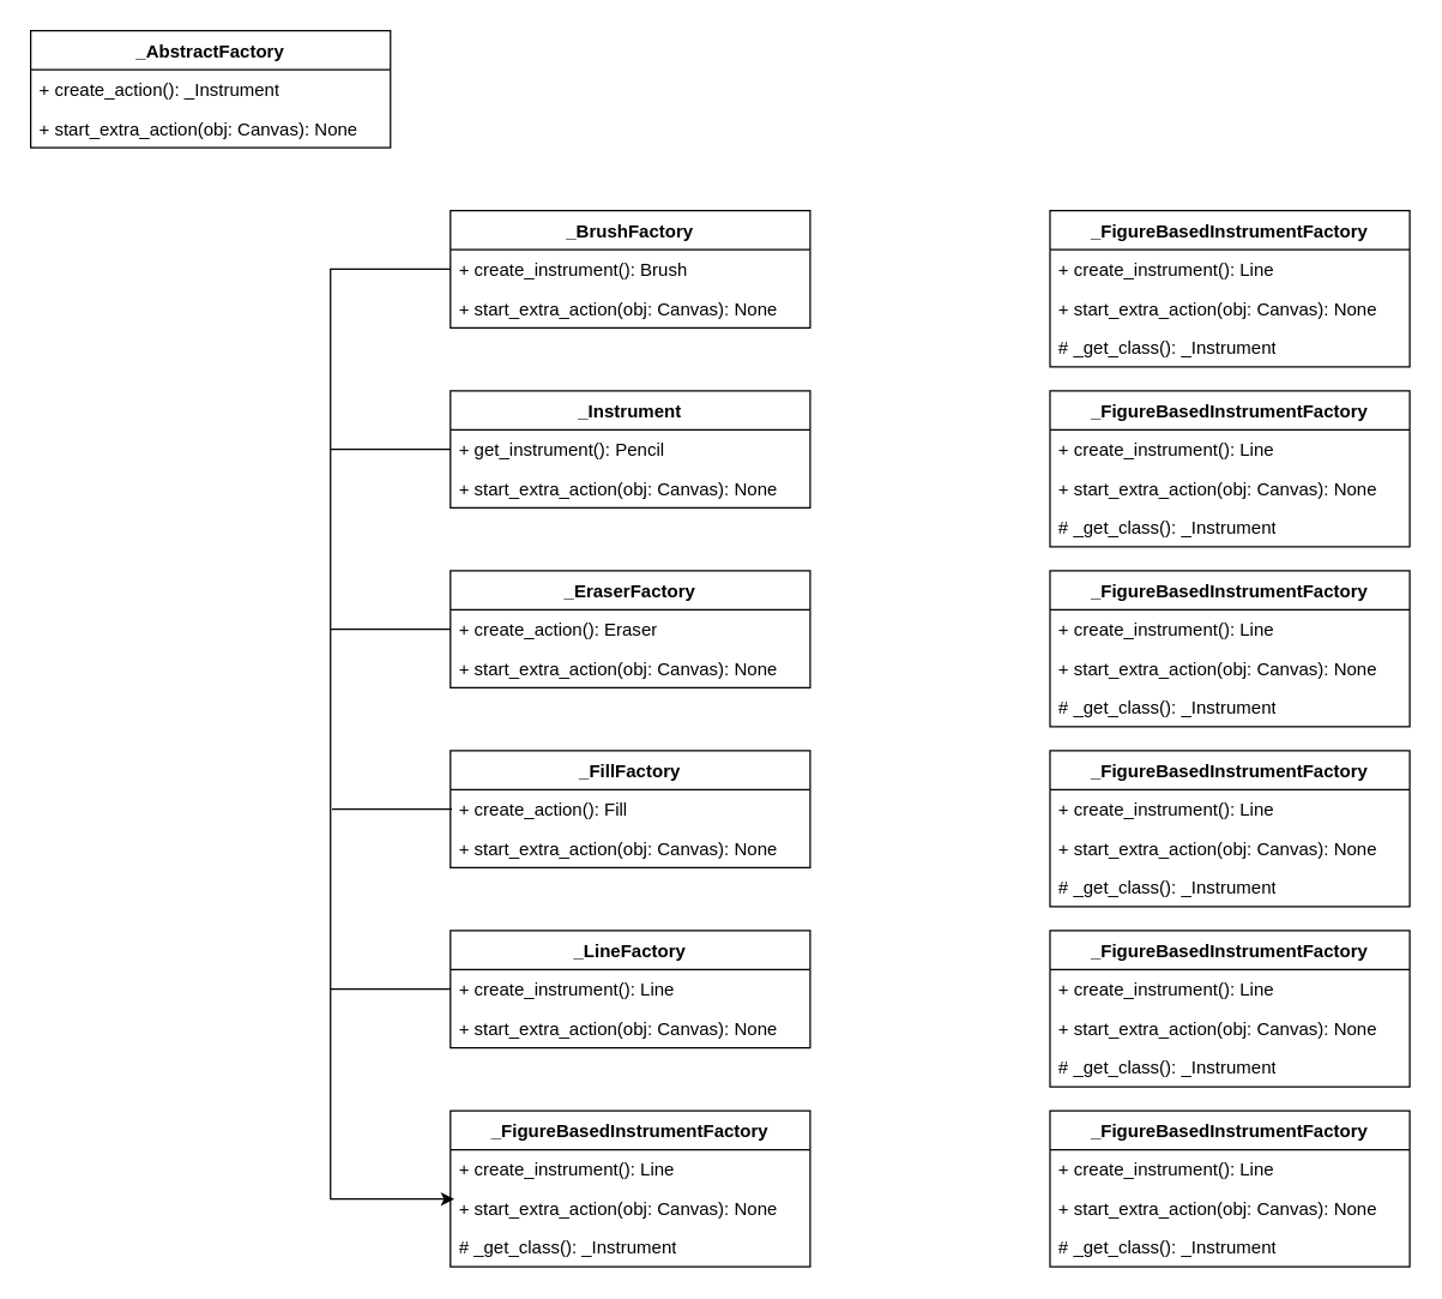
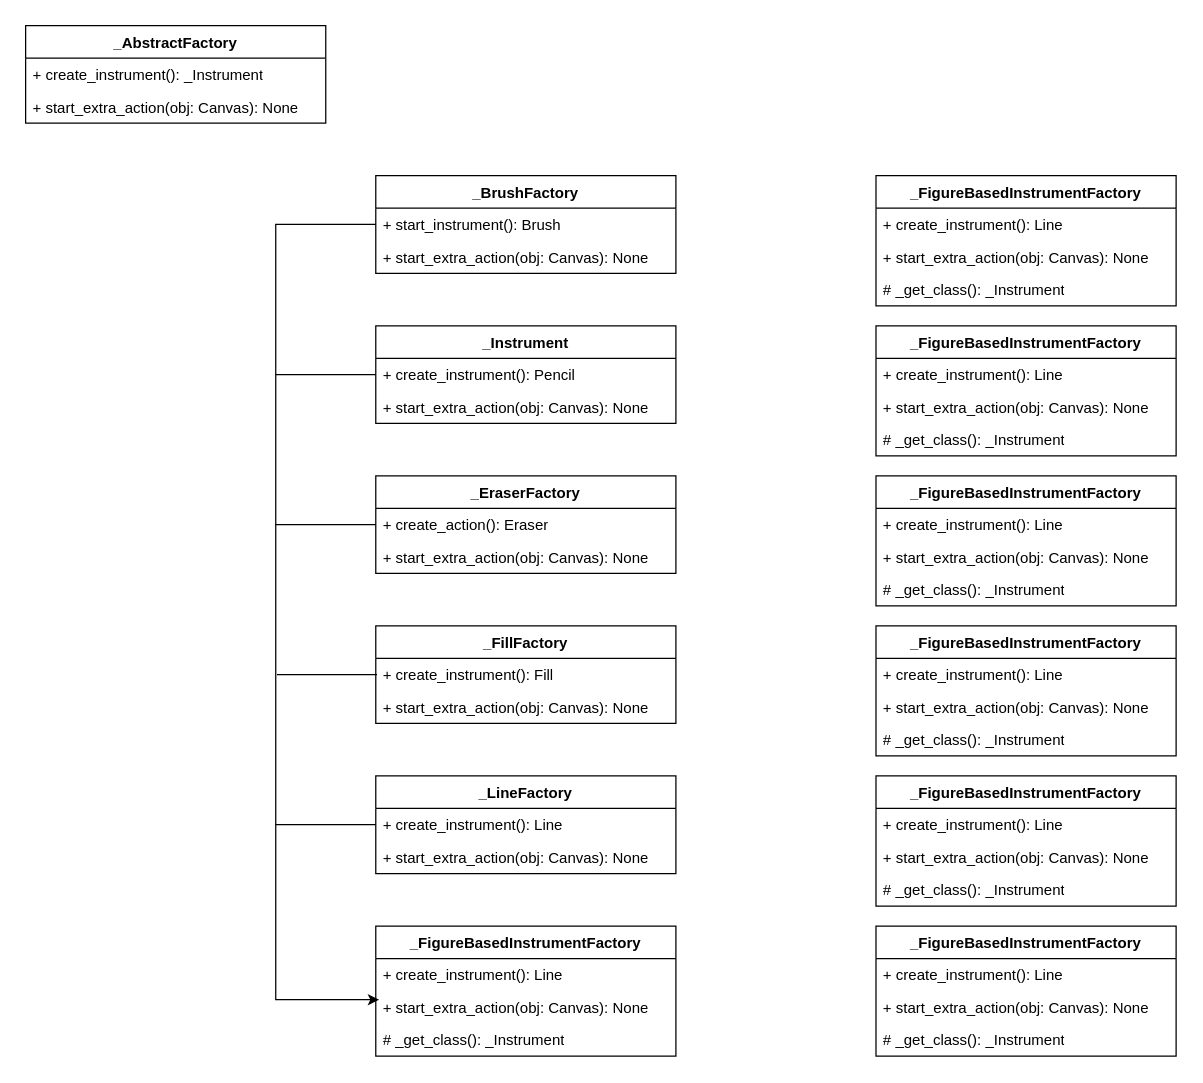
  <mxCell id="0" />
  <mxCell id="1" parent="0" />
  <mxCell id="2" value="_AbstractFactory" style="swimlane;fontStyle=1;align=center;verticalAlign=top;childLayout=stackLayout;horizontal=1;startSize=26;horizontalStack=0;resizeParent=1;resizeParentMax=0;resizeLast=0;collapsible=1;marginBottom=0;whiteSpace=wrap;html=1;" parent="1" vertex="1"><mxGeometry x="20" y="20" width="240" height="78" as="geometry" /></mxCell>
- <mxCell id="3" value="+ create_action(): _Instrument" style="text;strokeColor=none;fillColor=none;align=left;verticalAlign=top;spacingLeft=4;spacingRight=4;overflow=hidden;rotatable=0;points=[[0,0.5],[1,0.5]];portConstraint=eastwest;whiteSpace=wrap;html=1;" parent="2" vertex="1"><mxGeometry y="26" width="240" height="26" as="geometry" /></mxCell>
+ <mxCell id="3" value="+ create_instrument(): _Instrument" style="text;strokeColor=none;fillColor=none;align=left;verticalAlign=top;spacingLeft=4;spacingRight=4;overflow=hidden;rotatable=0;points=[[0,0.5],[1,0.5]];portConstraint=eastwest;whiteSpace=wrap;html=1;" parent="2" vertex="1"><mxGeometry y="26" width="240" height="26" as="geometry" /></mxCell>
  <mxCell id="4" value="+ start_extra_action(obj: Canvas): None" style="text;strokeColor=none;fillColor=none;align=left;verticalAlign=top;spacingLeft=4;spacingRight=4;overflow=hidden;rotatable=0;points=[[0,0.5],[1,0.5]];portConstraint=eastwest;whiteSpace=wrap;html=1;" parent="2" vertex="1"><mxGeometry y="52" width="240" height="26" as="geometry" /></mxCell>
  <mxCell id="5" value="_BrushFactory" style="swimlane;fontStyle=1;align=center;verticalAlign=top;childLayout=stackLayout;horizontal=1;startSize=26;horizontalStack=0;resizeParent=1;resizeParentMax=0;resizeLast=0;collapsible=1;marginBottom=0;whiteSpace=wrap;html=1;" parent="1" vertex="1"><mxGeometry x="300" y="140" width="240" height="78" as="geometry" /></mxCell>
- <mxCell id="6" value="+ create_instrument(): Brush" style="text;strokeColor=none;fillColor=none;align=left;verticalAlign=top;spacingLeft=4;spacingRight=4;overflow=hidden;rotatable=0;points=[[0,0.5],[1,0.5]];portConstraint=eastwest;whiteSpace=wrap;html=1;" parent="5" vertex="1"><mxGeometry y="26" width="240" height="26" as="geometry" /></mxCell>
+ <mxCell id="6" value="+ start_instrument(): Brush" style="text;strokeColor=none;fillColor=none;align=left;verticalAlign=top;spacingLeft=4;spacingRight=4;overflow=hidden;rotatable=0;points=[[0,0.5],[1,0.5]];portConstraint=eastwest;whiteSpace=wrap;html=1;" parent="5" vertex="1"><mxGeometry y="26" width="240" height="26" as="geometry" /></mxCell>
  <mxCell id="7" value="+ start_extra_action(obj: Canvas): None" style="text;strokeColor=none;fillColor=none;align=left;verticalAlign=top;spacingLeft=4;spacingRight=4;overflow=hidden;rotatable=0;points=[[0,0.5],[1,0.5]];portConstraint=eastwest;whiteSpace=wrap;html=1;" parent="5" vertex="1"><mxGeometry y="52" width="240" height="26" as="geometry" /></mxCell>
  <mxCell id="8" value="_Instrument" style="swimlane;fontStyle=1;align=center;verticalAlign=top;childLayout=stackLayout;horizontal=1;startSize=26;horizontalStack=0;resizeParent=1;resizeParentMax=0;resizeLast=0;collapsible=1;marginBottom=0;whiteSpace=wrap;html=1;" parent="1" vertex="1"><mxGeometry x="300" y="260" width="240" height="78" as="geometry" /></mxCell>
  <mxCell id="9" style="edgeStyle=orthogonalEdgeStyle;rounded=0;orthogonalLoop=1;jettySize=auto;html=1;exitX=0;exitY=0.5;exitDx=0;exitDy=0;endArrow=none;endFill=0;" edge="1" parent="8" source="10"><mxGeometry relative="1" as="geometry"><mxPoint x="-80" y="39" as="targetPoint" /></mxGeometry></mxCell>
- <mxCell id="10" value="+ get_instrument(): Pencil" style="text;strokeColor=none;fillColor=none;align=left;verticalAlign=top;spacingLeft=4;spacingRight=4;overflow=hidden;rotatable=0;points=[[0,0.5],[1,0.5]];portConstraint=eastwest;whiteSpace=wrap;html=1;" parent="8" vertex="1"><mxGeometry y="26" width="240" height="26" as="geometry" /></mxCell>
+ <mxCell id="10" value="+ create_instrument(): Pencil" style="text;strokeColor=none;fillColor=none;align=left;verticalAlign=top;spacingLeft=4;spacingRight=4;overflow=hidden;rotatable=0;points=[[0,0.5],[1,0.5]];portConstraint=eastwest;whiteSpace=wrap;html=1;" parent="8" vertex="1"><mxGeometry y="26" width="240" height="26" as="geometry" /></mxCell>
  <mxCell id="11" value="+ start_extra_action(obj: Canvas): None" style="text;strokeColor=none;fillColor=none;align=left;verticalAlign=top;spacingLeft=4;spacingRight=4;overflow=hidden;rotatable=0;points=[[0,0.5],[1,0.5]];portConstraint=eastwest;whiteSpace=wrap;html=1;" parent="8" vertex="1"><mxGeometry y="52" width="240" height="26" as="geometry" /></mxCell>
  <mxCell id="12" value="_EraserFactory" style="swimlane;fontStyle=1;align=center;verticalAlign=top;childLayout=stackLayout;horizontal=1;startSize=26;horizontalStack=0;resizeParent=1;resizeParentMax=0;resizeLast=0;collapsible=1;marginBottom=0;whiteSpace=wrap;html=1;" parent="1" vertex="1"><mxGeometry x="300" y="380" width="240" height="78" as="geometry" /></mxCell>
  <mxCell id="13" value="+ create_action(): Eraser" style="text;strokeColor=none;fillColor=none;align=left;verticalAlign=top;spacingLeft=4;spacingRight=4;overflow=hidden;rotatable=0;points=[[0,0.5],[1,0.5]];portConstraint=eastwest;whiteSpace=wrap;html=1;" parent="12" vertex="1"><mxGeometry y="26" width="240" height="26" as="geometry" /></mxCell>
  <mxCell id="14" value="+ start_extra_action(obj: Canvas): None" style="text;strokeColor=none;fillColor=none;align=left;verticalAlign=top;spacingLeft=4;spacingRight=4;overflow=hidden;rotatable=0;points=[[0,0.5],[1,0.5]];portConstraint=eastwest;whiteSpace=wrap;html=1;" parent="12" vertex="1"><mxGeometry y="52" width="240" height="26" as="geometry" /></mxCell>
  <mxCell id="15" value="_FillFactory" style="swimlane;fontStyle=1;align=center;verticalAlign=top;childLayout=stackLayout;horizontal=1;startSize=26;horizontalStack=0;resizeParent=1;resizeParentMax=0;resizeLast=0;collapsible=1;marginBottom=0;whiteSpace=wrap;html=1;" parent="1" vertex="1"><mxGeometry x="300" y="500" width="240" height="78" as="geometry" /></mxCell>
- <mxCell id="16" value="+ create_action(): Fill" style="text;strokeColor=none;fillColor=none;align=left;verticalAlign=top;spacingLeft=4;spacingRight=4;overflow=hidden;rotatable=0;points=[[0,0.5],[1,0.5]];portConstraint=eastwest;whiteSpace=wrap;html=1;" parent="15" vertex="1"><mxGeometry y="26" width="240" height="26" as="geometry" /></mxCell>
+ <mxCell id="16" value="+ create_instrument(): Fill" style="text;strokeColor=none;fillColor=none;align=left;verticalAlign=top;spacingLeft=4;spacingRight=4;overflow=hidden;rotatable=0;points=[[0,0.5],[1,0.5]];portConstraint=eastwest;whiteSpace=wrap;html=1;" parent="15" vertex="1"><mxGeometry y="26" width="240" height="26" as="geometry" /></mxCell>
  <mxCell id="17" value="+ start_extra_action(obj: Canvas): None" style="text;strokeColor=none;fillColor=none;align=left;verticalAlign=top;spacingLeft=4;spacingRight=4;overflow=hidden;rotatable=0;points=[[0,0.5],[1,0.5]];portConstraint=eastwest;whiteSpace=wrap;html=1;" parent="15" vertex="1"><mxGeometry y="52" width="240" height="26" as="geometry" /></mxCell>
  <mxCell id="18" value="_LineFactory" style="swimlane;fontStyle=1;align=center;verticalAlign=top;childLayout=stackLayout;horizontal=1;startSize=26;horizontalStack=0;resizeParent=1;resizeParentMax=0;resizeLast=0;collapsible=1;marginBottom=0;whiteSpace=wrap;html=1;" parent="1" vertex="1"><mxGeometry x="300" y="620" width="240" height="78" as="geometry" /></mxCell>
  <mxCell id="19" value="+ create_instrument(): Line" style="text;strokeColor=none;fillColor=none;align=left;verticalAlign=top;spacingLeft=4;spacingRight=4;overflow=hidden;rotatable=0;points=[[0,0.5],[1,0.5]];portConstraint=eastwest;whiteSpace=wrap;html=1;" parent="18" vertex="1"><mxGeometry y="26" width="240" height="26" as="geometry" /></mxCell>
  <mxCell id="20" value="+ start_extra_action(obj: Canvas): None" style="text;strokeColor=none;fillColor=none;align=left;verticalAlign=top;spacingLeft=4;spacingRight=4;overflow=hidden;rotatable=0;points=[[0,0.5],[1,0.5]];portConstraint=eastwest;whiteSpace=wrap;html=1;" parent="18" vertex="1"><mxGeometry y="52" width="240" height="26" as="geometry" /></mxCell>
  <mxCell id="21" value="_FigureBasedInstrumentFactory" style="swimlane;fontStyle=1;align=center;verticalAlign=top;childLayout=stackLayout;horizontal=1;startSize=26;horizontalStack=0;resizeParent=1;resizeParentMax=0;resizeLast=0;collapsible=1;marginBottom=0;whiteSpace=wrap;html=1;" parent="1" vertex="1"><mxGeometry x="300" y="740" width="240" height="104" as="geometry" /></mxCell>
  <mxCell id="22" value="+ create_instrument(): Line" style="text;strokeColor=none;fillColor=none;align=left;verticalAlign=top;spacingLeft=4;spacingRight=4;overflow=hidden;rotatable=0;points=[[0,0.5],[1,0.5]];portConstraint=eastwest;whiteSpace=wrap;html=1;" parent="21" vertex="1"><mxGeometry y="26" width="240" height="26" as="geometry" /></mxCell>
  <mxCell id="23" value="+ start_extra_action(obj: Canvas): None" style="text;strokeColor=none;fillColor=none;align=left;verticalAlign=top;spacingLeft=4;spacingRight=4;overflow=hidden;rotatable=0;points=[[0,0.5],[1,0.5]];portConstraint=eastwest;whiteSpace=wrap;html=1;" parent="21" vertex="1"><mxGeometry y="52" width="240" height="26" as="geometry" /></mxCell>
  <mxCell id="24" value="# _get_class(): _Instrument" style="text;strokeColor=none;fillColor=none;align=left;verticalAlign=top;spacingLeft=4;spacingRight=4;overflow=hidden;rotatable=0;points=[[0,0.5],[1,0.5]];portConstraint=eastwest;whiteSpace=wrap;html=1;" parent="21" vertex="1"><mxGeometry y="78" width="240" height="26" as="geometry" /></mxCell>
  <mxCell id="25" value="_FigureBasedInstrumentFactory" style="swimlane;fontStyle=1;align=center;verticalAlign=top;childLayout=stackLayout;horizontal=1;startSize=26;horizontalStack=0;resizeParent=1;resizeParentMax=0;resizeLast=0;collapsible=1;marginBottom=0;whiteSpace=wrap;html=1;" parent="1" vertex="1"><mxGeometry x="700" y="620" width="240" height="104" as="geometry" /></mxCell>
  <mxCell id="26" value="+ create_instrument(): Line" style="text;strokeColor=none;fillColor=none;align=left;verticalAlign=top;spacingLeft=4;spacingRight=4;overflow=hidden;rotatable=0;points=[[0,0.5],[1,0.5]];portConstraint=eastwest;whiteSpace=wrap;html=1;" parent="25" vertex="1"><mxGeometry y="26" width="240" height="26" as="geometry" /></mxCell>
  <mxCell id="27" value="+ start_extra_action(obj: Canvas): None" style="text;strokeColor=none;fillColor=none;align=left;verticalAlign=top;spacingLeft=4;spacingRight=4;overflow=hidden;rotatable=0;points=[[0,0.5],[1,0.5]];portConstraint=eastwest;whiteSpace=wrap;html=1;" parent="25" vertex="1"><mxGeometry y="52" width="240" height="26" as="geometry" /></mxCell>
  <mxCell id="28" value="# _get_class(): _Instrument" style="text;strokeColor=none;fillColor=none;align=left;verticalAlign=top;spacingLeft=4;spacingRight=4;overflow=hidden;rotatable=0;points=[[0,0.5],[1,0.5]];portConstraint=eastwest;whiteSpace=wrap;html=1;" parent="25" vertex="1"><mxGeometry y="78" width="240" height="26" as="geometry" /></mxCell>
  <mxCell id="29" value="_FigureBasedInstrumentFactory" style="swimlane;fontStyle=1;align=center;verticalAlign=top;childLayout=stackLayout;horizontal=1;startSize=26;horizontalStack=0;resizeParent=1;resizeParentMax=0;resizeLast=0;collapsible=1;marginBottom=0;whiteSpace=wrap;html=1;" parent="1" vertex="1"><mxGeometry x="700" y="740" width="240" height="104" as="geometry" /></mxCell>
  <mxCell id="30" value="+ create_instrument(): Line" style="text;strokeColor=none;fillColor=none;align=left;verticalAlign=top;spacingLeft=4;spacingRight=4;overflow=hidden;rotatable=0;points=[[0,0.5],[1,0.5]];portConstraint=eastwest;whiteSpace=wrap;html=1;" parent="29" vertex="1"><mxGeometry y="26" width="240" height="26" as="geometry" /></mxCell>
  <mxCell id="31" value="+ start_extra_action(obj: Canvas): None" style="text;strokeColor=none;fillColor=none;align=left;verticalAlign=top;spacingLeft=4;spacingRight=4;overflow=hidden;rotatable=0;points=[[0,0.5],[1,0.5]];portConstraint=eastwest;whiteSpace=wrap;html=1;" parent="29" vertex="1"><mxGeometry y="52" width="240" height="26" as="geometry" /></mxCell>
  <mxCell id="32" value="# _get_class(): _Instrument" style="text;strokeColor=none;fillColor=none;align=left;verticalAlign=top;spacingLeft=4;spacingRight=4;overflow=hidden;rotatable=0;points=[[0,0.5],[1,0.5]];portConstraint=eastwest;whiteSpace=wrap;html=1;" parent="29" vertex="1"><mxGeometry y="78" width="240" height="26" as="geometry" /></mxCell>
  <mxCell id="33" value="_FigureBasedInstrumentFactory" style="swimlane;fontStyle=1;align=center;verticalAlign=top;childLayout=stackLayout;horizontal=1;startSize=26;horizontalStack=0;resizeParent=1;resizeParentMax=0;resizeLast=0;collapsible=1;marginBottom=0;whiteSpace=wrap;html=1;" parent="1" vertex="1"><mxGeometry x="700" y="500" width="240" height="104" as="geometry" /></mxCell>
  <mxCell id="34" value="+ create_instrument(): Line" style="text;strokeColor=none;fillColor=none;align=left;verticalAlign=top;spacingLeft=4;spacingRight=4;overflow=hidden;rotatable=0;points=[[0,0.5],[1,0.5]];portConstraint=eastwest;whiteSpace=wrap;html=1;" parent="33" vertex="1"><mxGeometry y="26" width="240" height="26" as="geometry" /></mxCell>
  <mxCell id="35" value="+ start_extra_action(obj: Canvas): None" style="text;strokeColor=none;fillColor=none;align=left;verticalAlign=top;spacingLeft=4;spacingRight=4;overflow=hidden;rotatable=0;points=[[0,0.5],[1,0.5]];portConstraint=eastwest;whiteSpace=wrap;html=1;" parent="33" vertex="1"><mxGeometry y="52" width="240" height="26" as="geometry" /></mxCell>
  <mxCell id="36" value="# _get_class(): _Instrument" style="text;strokeColor=none;fillColor=none;align=left;verticalAlign=top;spacingLeft=4;spacingRight=4;overflow=hidden;rotatable=0;points=[[0,0.5],[1,0.5]];portConstraint=eastwest;whiteSpace=wrap;html=1;" parent="33" vertex="1"><mxGeometry y="78" width="240" height="26" as="geometry" /></mxCell>
  <mxCell id="37" value="_FigureBasedInstrumentFactory" style="swimlane;fontStyle=1;align=center;verticalAlign=top;childLayout=stackLayout;horizontal=1;startSize=26;horizontalStack=0;resizeParent=1;resizeParentMax=0;resizeLast=0;collapsible=1;marginBottom=0;whiteSpace=wrap;html=1;" parent="1" vertex="1"><mxGeometry x="700" y="260" width="240" height="104" as="geometry" /></mxCell>
  <mxCell id="38" value="+ create_instrument(): Line" style="text;strokeColor=none;fillColor=none;align=left;verticalAlign=top;spacingLeft=4;spacingRight=4;overflow=hidden;rotatable=0;points=[[0,0.5],[1,0.5]];portConstraint=eastwest;whiteSpace=wrap;html=1;" parent="37" vertex="1"><mxGeometry y="26" width="240" height="26" as="geometry" /></mxCell>
  <mxCell id="39" value="+ start_extra_action(obj: Canvas): None" style="text;strokeColor=none;fillColor=none;align=left;verticalAlign=top;spacingLeft=4;spacingRight=4;overflow=hidden;rotatable=0;points=[[0,0.5],[1,0.5]];portConstraint=eastwest;whiteSpace=wrap;html=1;" parent="37" vertex="1"><mxGeometry y="52" width="240" height="26" as="geometry" /></mxCell>
  <mxCell id="40" value="# _get_class(): _Instrument" style="text;strokeColor=none;fillColor=none;align=left;verticalAlign=top;spacingLeft=4;spacingRight=4;overflow=hidden;rotatable=0;points=[[0,0.5],[1,0.5]];portConstraint=eastwest;whiteSpace=wrap;html=1;" parent="37" vertex="1"><mxGeometry y="78" width="240" height="26" as="geometry" /></mxCell>
  <mxCell id="41" value="_FigureBasedInstrumentFactory" style="swimlane;fontStyle=1;align=center;verticalAlign=top;childLayout=stackLayout;horizontal=1;startSize=26;horizontalStack=0;resizeParent=1;resizeParentMax=0;resizeLast=0;collapsible=1;marginBottom=0;whiteSpace=wrap;html=1;" parent="1" vertex="1"><mxGeometry x="700" y="380" width="240" height="104" as="geometry" /></mxCell>
  <mxCell id="42" value="+ create_instrument(): Line" style="text;strokeColor=none;fillColor=none;align=left;verticalAlign=top;spacingLeft=4;spacingRight=4;overflow=hidden;rotatable=0;points=[[0,0.5],[1,0.5]];portConstraint=eastwest;whiteSpace=wrap;html=1;" parent="41" vertex="1"><mxGeometry y="26" width="240" height="26" as="geometry" /></mxCell>
  <mxCell id="43" value="+ start_extra_action(obj: Canvas): None" style="text;strokeColor=none;fillColor=none;align=left;verticalAlign=top;spacingLeft=4;spacingRight=4;overflow=hidden;rotatable=0;points=[[0,0.5],[1,0.5]];portConstraint=eastwest;whiteSpace=wrap;html=1;" parent="41" vertex="1"><mxGeometry y="52" width="240" height="26" as="geometry" /></mxCell>
  <mxCell id="44" value="# _get_class(): _Instrument" style="text;strokeColor=none;fillColor=none;align=left;verticalAlign=top;spacingLeft=4;spacingRight=4;overflow=hidden;rotatable=0;points=[[0,0.5],[1,0.5]];portConstraint=eastwest;whiteSpace=wrap;html=1;" parent="41" vertex="1"><mxGeometry y="78" width="240" height="26" as="geometry" /></mxCell>
  <mxCell id="45" value="_FigureBasedInstrumentFactory" style="swimlane;fontStyle=1;align=center;verticalAlign=top;childLayout=stackLayout;horizontal=1;startSize=26;horizontalStack=0;resizeParent=1;resizeParentMax=0;resizeLast=0;collapsible=1;marginBottom=0;whiteSpace=wrap;html=1;" parent="1" vertex="1"><mxGeometry x="700" y="140" width="240" height="104" as="geometry" /></mxCell>
  <mxCell id="46" value="+ create_instrument(): Line" style="text;strokeColor=none;fillColor=none;align=left;verticalAlign=top;spacingLeft=4;spacingRight=4;overflow=hidden;rotatable=0;points=[[0,0.5],[1,0.5]];portConstraint=eastwest;whiteSpace=wrap;html=1;" parent="45" vertex="1"><mxGeometry y="26" width="240" height="26" as="geometry" /></mxCell>
  <mxCell id="47" value="+ start_extra_action(obj: Canvas): None" style="text;strokeColor=none;fillColor=none;align=left;verticalAlign=top;spacingLeft=4;spacingRight=4;overflow=hidden;rotatable=0;points=[[0,0.5],[1,0.5]];portConstraint=eastwest;whiteSpace=wrap;html=1;" parent="45" vertex="1"><mxGeometry y="52" width="240" height="26" as="geometry" /></mxCell>
  <mxCell id="48" value="# _get_class(): _Instrument" style="text;strokeColor=none;fillColor=none;align=left;verticalAlign=top;spacingLeft=4;spacingRight=4;overflow=hidden;rotatable=0;points=[[0,0.5],[1,0.5]];portConstraint=eastwest;whiteSpace=wrap;html=1;" parent="45" vertex="1"><mxGeometry y="78" width="240" height="26" as="geometry" /></mxCell>
  <mxCell id="49" style="edgeStyle=orthogonalEdgeStyle;rounded=0;orthogonalLoop=1;jettySize=auto;html=1;exitX=0;exitY=0.5;exitDx=0;exitDy=0;entryX=0.011;entryY=0.264;entryDx=0;entryDy=0;entryPerimeter=0;" edge="1" parent="1" source="6" target="23"><mxGeometry relative="1" as="geometry"><mxPoint x="290" y="580" as="targetPoint" /><Array as="points"><mxPoint y="179" x="220" /><mxPoint y="799" x="220" /></Array></mxGeometry></mxCell>
  <mxCell id="50" style="edgeStyle=orthogonalEdgeStyle;rounded=0;orthogonalLoop=1;jettySize=auto;html=1;exitX=0;exitY=0.5;exitDx=0;exitDy=0;endArrow=none;endFill=0;" edge="1" parent="1"><mxGeometry relative="1" as="geometry"><mxPoint y="419" as="targetPoint" x="220" /><mxPoint x="300" y="419" as="sourcePoint" /></mxGeometry></mxCell>
  <mxCell id="51" style="edgeStyle=orthogonalEdgeStyle;rounded=0;orthogonalLoop=1;jettySize=auto;html=1;exitX=0;exitY=0.5;exitDx=0;exitDy=0;endArrow=none;endFill=0;" edge="1" parent="1"><mxGeometry relative="1" as="geometry"><mxPoint x="221" y="539" as="targetPoint" /><mxPoint x="301" y="539" as="sourcePoint" /></mxGeometry></mxCell>
  <mxCell id="52" style="edgeStyle=orthogonalEdgeStyle;rounded=0;orthogonalLoop=1;jettySize=auto;html=1;exitX=0;exitY=0.5;exitDx=0;exitDy=0;endArrow=none;endFill=0;" edge="1" parent="1"><mxGeometry relative="1" as="geometry"><mxPoint y="659" as="targetPoint" x="220" /><mxPoint x="300" y="659" as="sourcePoint" /></mxGeometry></mxCell>
